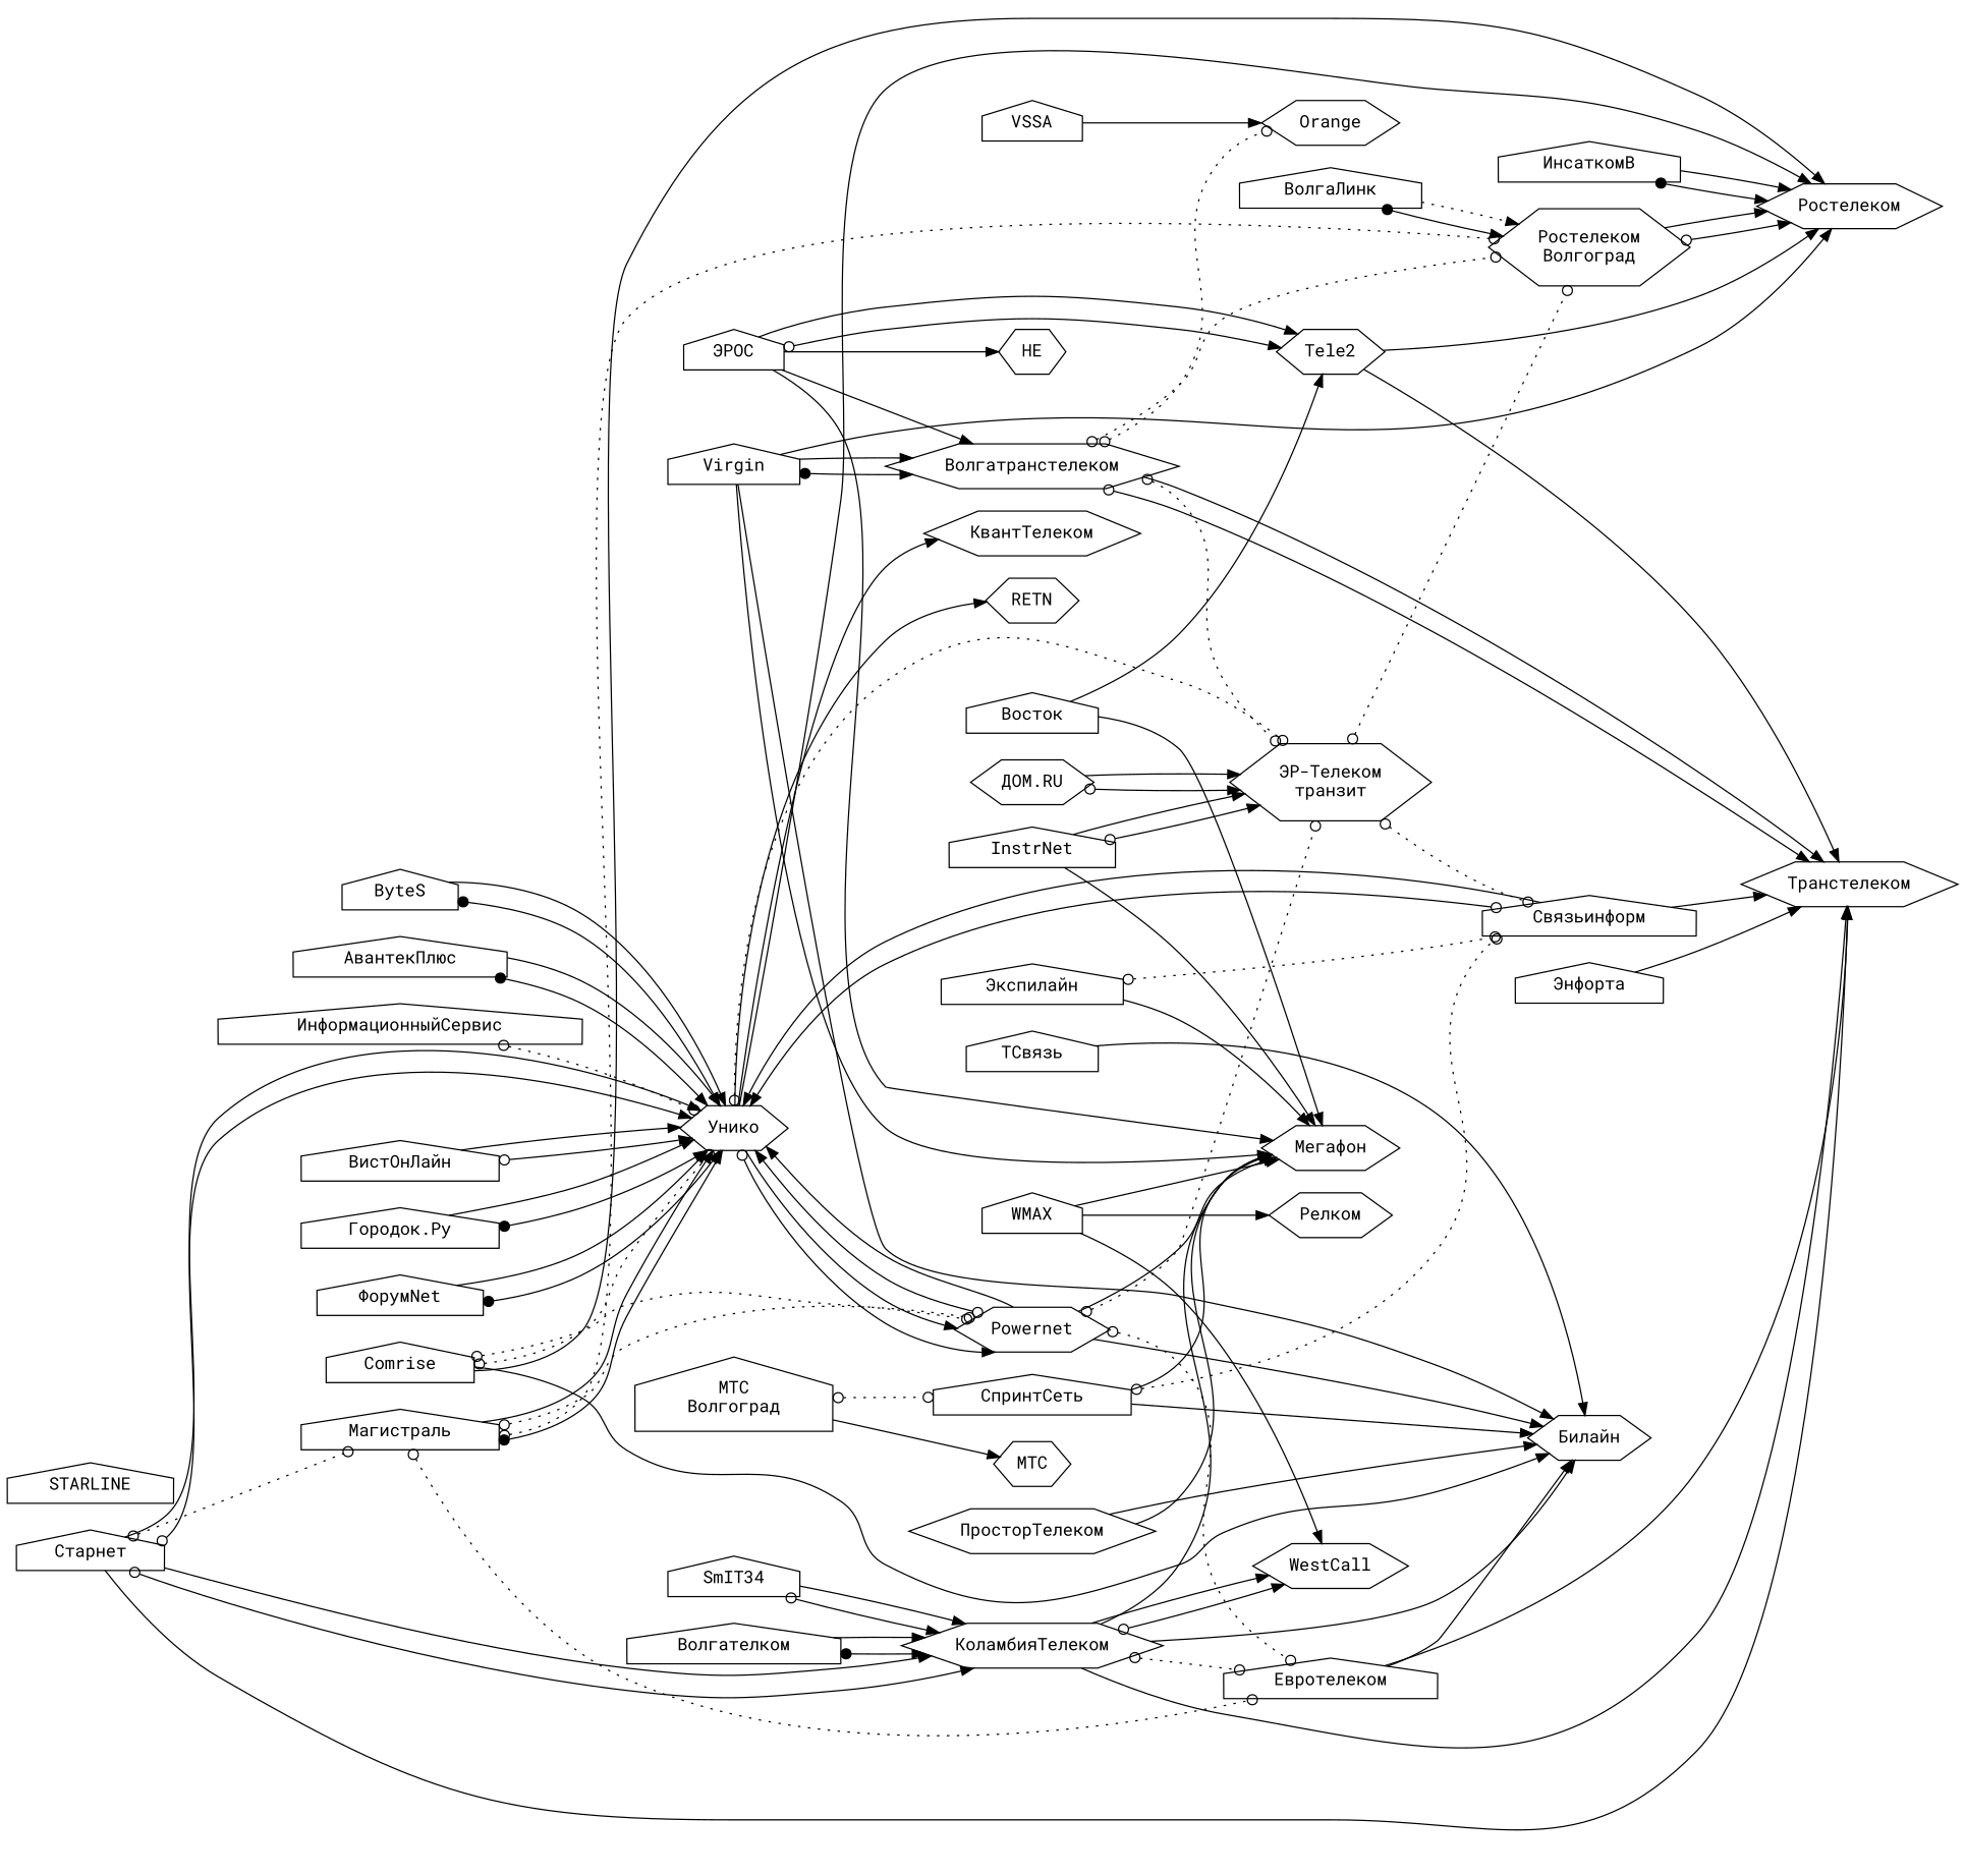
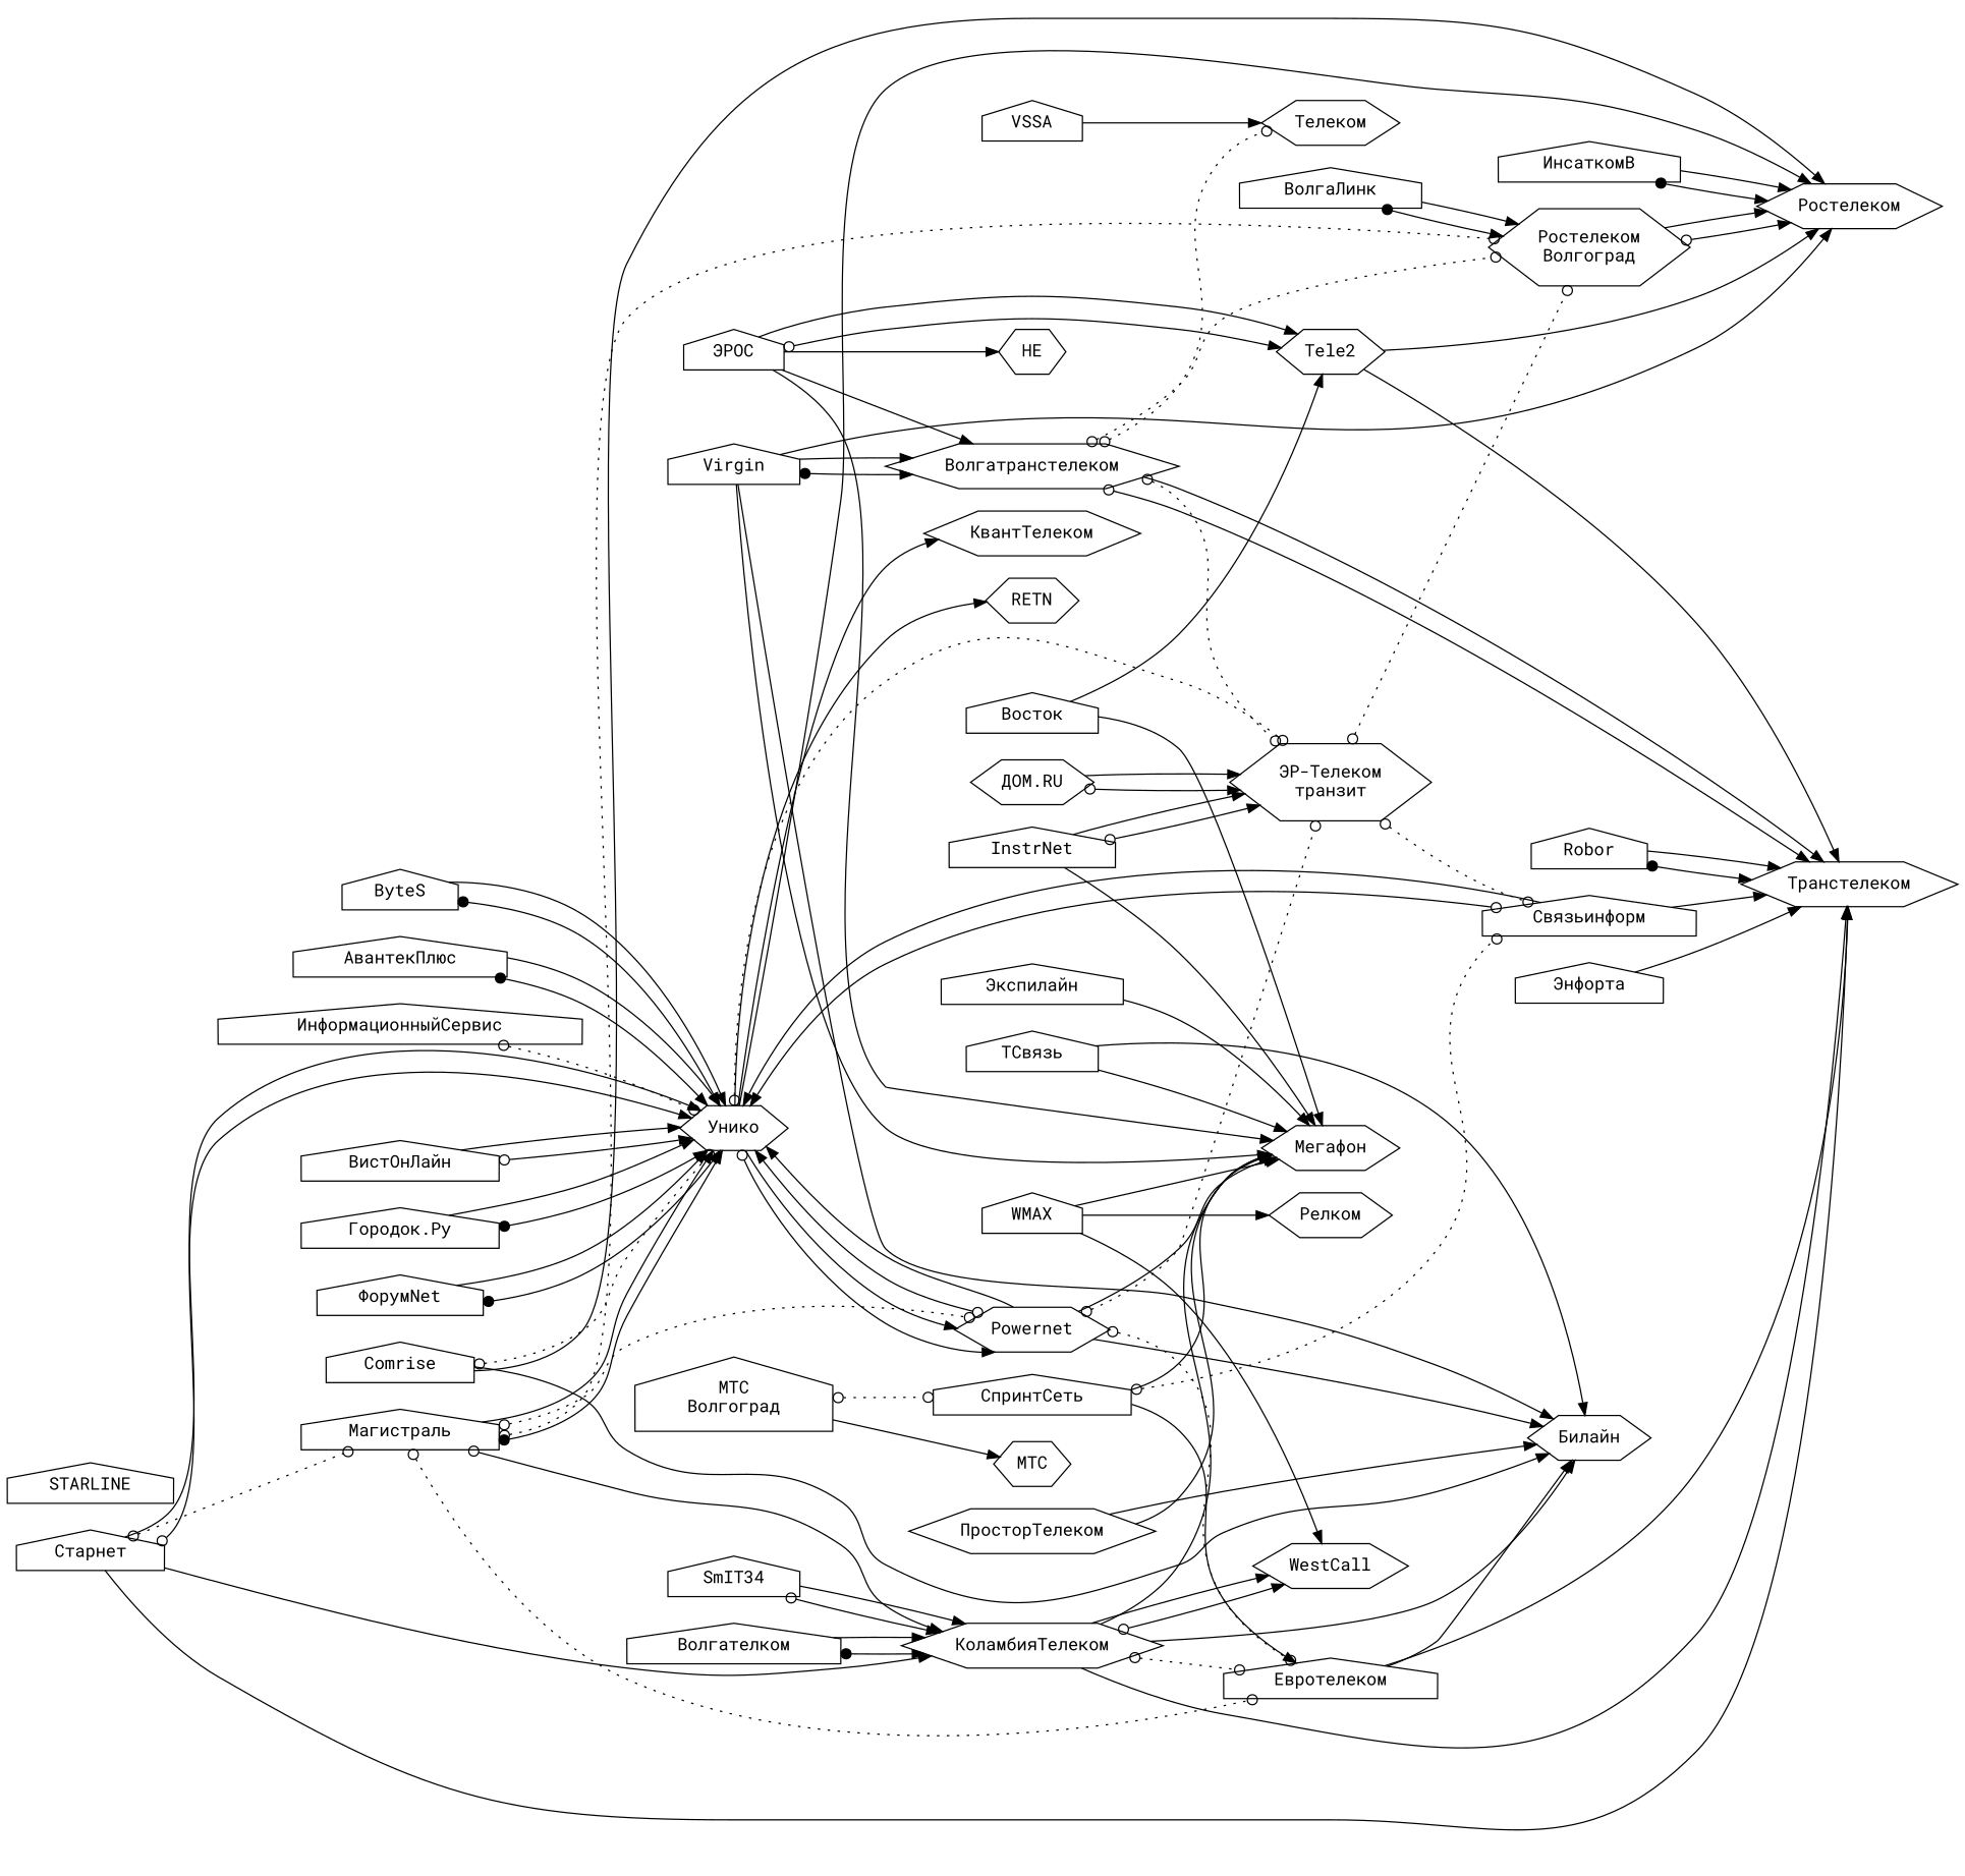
  digraph {
    rankdir=LR
    fontname="Roboto Mono"
    node [shape=house fontname="Roboto Mono"]
    edge [fontname="Roboto Mono"]
    "Унико" [shape=hexagon]
    Powernet [shape=hexagon]
    n3 [label="ДОМ.RU" shape=hexagon]
    n4 [label="ЭР-Телеком\nтранзит" shape=hexagon]
    "Транстелеком" [shape=hexagon]
    "Волгатранстелеком" [shape=hexagon]
    "КоламбияТелеком" [shape=hexagon]
    WestCall [shape=hexagon]
    "Ростелеком" [shape=hexagon]
    Tele2 [shape=hexagon]
    n11 [label="Ростелеком\nВолгоград" shape=hexagon]
    "Связьинформ"
    "Старнет"
    "ЭРОС"
    InstrNet
    "ВистОнЛайн"
    SmIT34
    n18 [label="Городок.Ру"]
    Virgin
    "ВолгаЛинк"
    "Волгателком"
    "ИнсаткомВ"
    "Магистраль"
    "ФорумNet"
    ByteS
    "АвантекПлюс"
-   Orange [shape=hexagon]
+   Robor
+   Orange [shape=hexagon label="Телеком"]
    "Евротелеком"
    n30 [label="МТС\nВолгоград"]
    "СпринтСеть"
    "Экспилайн"
    Comrise
    "ИнформационныйСервис"
    "Мегафон" [shape=hexagon]
    n36 [label="Билайн" shape=hexagon]
    HE [shape=hexagon]
    "МТС" [shape=hexagon]
    "КвантТелеком" [shape=hexagon]
    RETN [shape=hexagon]
    "Релком" [shape=hexagon]
    "ПросторТелеком" [shape=hexagon]
    STARLINE
    VSSA
    "Энфорта"
    WMAX
    "ТСвязь"
    "Восток"
    subgraph sub_1 {
      "Унико"
      Powernet
      n3
      n4
      "Транстелеком"
      "Волгатранстелеком"
      "КоламбияТелеком"
      WestCall
      "Ростелеком"
      Tele2
      n11
      "Связьинформ"
      "Старнет"
      "ЭРОС"
      InstrNet
      "ВистОнЛайн"
      SmIT34
    }
    subgraph sub_2 {
      "Унико"
      "Транстелеком"
      "Волгатранстелеком"
      "КоламбияТелеком"
      "Ростелеком"
      n11
      n18
      Virgin
      "ВолгаЛинк"
      "Волгателком"
      "ИнсаткомВ"
      "Магистраль"
      "ФорумNet"
      ByteS
      "АвантекПлюс"
+     Robor
    }
    subgraph sub_3 {
      "Унико"
      Powernet
      n4
      "Волгатранстелеком"
      "КоламбияТелеком"
      n11
      "Связьинформ"
      "Старнет"
      "Магистраль"
      Orange
      "Евротелеком"
      n30
      "СпринтСеть"
      "Экспилайн"
      Comrise
      "ИнформационныйСервис"
    }
    subgraph sub_4 {
      "КоламбияТелеком"
      WestCall
    }
    subgraph sub_5 {
      "Ростелеком"
      n11
    }
    subgraph sub_6 {
      n4
      "Транстелеком"
      WestCall
      "Ростелеком"
      Orange
      "Мегафон"
      n36
      HE
      "МТС"
    }
    subgraph sub_7 {
      n3
      n4
    }
    "Унико" -> Powernet [arrowtail=odot dir=both]
    "Унико" -> Powernet
    "Унико" -> n4 [arrowhead=odot arrowtail=odot dir=both style=dotted]
    "Унико" -> "Ростелеком"
    "Унико" -> "КвантТелеком"
    "Унико" -> RETN
    Powernet -> "Унико" [arrowtail=odot dir=both]
    Powernet -> "Унико"
    Powernet -> n4 [arrowhead=odot arrowtail=odot dir=both style=dotted]
    Powernet -> "Евротелеком" [arrowhead=odot arrowtail=odot dir=both style=dotted]
    Powernet -> "Мегафон"
    Powernet -> n36
    n3 -> n4 [arrowtail=odot dir=both]
    n3 -> n4
    n4 -> n11 [arrowhead=odot arrowtail=odot dir=both style=dotted]
    n4 -> "Связьинформ" [arrowhead=odot arrowtail=odot dir=both style=dotted]
    "Волгатранстелеком" -> n4 [arrowhead=odot arrowtail=odot dir=both style=dotted]
    "Волгатранстелеком" -> "Транстелеком" [arrowtail=odot dir=both]
    "Волгатранстелеком" -> "Транстелеком"
    "Волгатранстелеком" -> n11 [arrowhead=odot arrowtail=odot dir=both style=dotted]
    "Волгатранстелеком" -> Orange [arrowhead=odot arrowtail=odot dir=both style=dotted]
    "КоламбияТелеком" -> "Транстелеком"
    "КоламбияТелеком" -> WestCall [arrowtail=odot dir=both]
    "КоламбияТелеком" -> WestCall
    "КоламбияТелеком" -> "Евротелеком" [arrowhead=odot arrowtail=odot dir=both style=dotted]
    "КоламбияТелеком" -> "Мегафон"
    "КоламбияТелеком" -> n36
    Tele2 -> "Транстелеком"
    Tele2 -> "Ростелеком"
    n11 -> "Ростелеком" [arrowtail=odot dir=both]
    n11 -> "Ростелеком"
    "Связьинформ" -> "Унико" [arrowtail=odot dir=both]
    "Связьинформ" -> "Унико"
    "Связьинформ" -> "Транстелеком"
    "Старнет" -> "Унико" [arrowtail=odot dir=both]
    "Старнет" -> "Унико"
    "Старнет" -> "Транстелеком"
-   "Старнет" -> "КоламбияТелеком" [arrowtail=odot dir=both]
+   "Магистраль" -> "КоламбияТелеком" [arrowtail=odot dir=both]
    "Старнет" -> "КоламбияТелеком"
    "Старнет" -> "Магистраль" [arrowhead=odot arrowtail=odot dir=both style=dotted]
    "ЭРОС" -> "Волгатранстелеком"
    "ЭРОС" -> Tele2 [arrowtail=odot dir=both]
    "ЭРОС" -> Tele2
    "ЭРОС" -> "Мегафон"
    "ЭРОС" -> HE
    InstrNet -> n4 [arrowtail=odot dir=both]
    InstrNet -> n4
    InstrNet -> "Мегафон"
    "ВистОнЛайн" -> "Унико" [arrowtail=odot dir=both]
    "ВистОнЛайн" -> "Унико"
    SmIT34 -> "КоламбияТелеком" [arrowtail=odot dir=both]
    SmIT34 -> "КоламбияТелеком"
    n18 -> "Унико" [arrowtail=dot dir=both]
    n18 -> "Унико"
    Virgin -> "Волгатранстелеком" [arrowtail=dot dir=both]
    Virgin -> "Волгатранстелеком"
    Virgin -> "Ростелеком"
    Virgin -> "Мегафон"
    Virgin -> n36
    "ВолгаЛинк" -> n11 [arrowtail=dot dir=both]
-   "ВолгаЛинк" -> n11 [style=dotted]
+   "ВолгаЛинк" -> n11
    "Волгателком" -> "КоламбияТелеком" [arrowtail=dot dir=both]
    "Волгателком" -> "КоламбияТелеком"
    "ИнсаткомВ" -> "Ростелеком" [arrowtail=dot dir=both]
    "ИнсаткомВ" -> "Ростелеком"
    "Магистраль" -> "Унико" [arrowtail=dot dir=both]
    "Магистраль" -> "Унико"
    "Магистраль" -> Powernet [arrowhead=odot arrowtail=odot dir=both style=dotted]
    "Магистраль" -> n11 [arrowhead=odot arrowtail=odot dir=both style=dotted]
    "Магистраль" -> "Евротелеком" [arrowhead=odot arrowtail=odot dir=both style=dotted]
    "ФорумNet" -> "Унико" [arrowtail=dot dir=both]
    "ФорумNet" -> "Унико"
    ByteS -> "Унико" [arrowtail=dot dir=both]
    ByteS -> "Унико"
    "АвантекПлюс" -> "Унико" [arrowtail=dot dir=both]
    "АвантекПлюс" -> "Унико"
+   Robor -> "Транстелеком" [arrowtail=dot dir=both]
+   Robor -> "Транстелеком"
    "Евротелеком" -> "Транстелеком"
    "Евротелеком" -> n36
    n30 -> "СпринтСеть" [arrowhead=odot arrowtail=odot dir=both style=dotted]
    n30 -> "МТС"
    "СпринтСеть" -> "Связьинформ" [arrowhead=odot arrowtail=odot dir=both style=dotted]
    "СпринтСеть" -> "Мегафон"
-   "СпринтСеть" -> n36
-   "Экспилайн" -> "Связьинформ" [arrowhead=odot arrowtail=odot dir=both style=dotted]
+   "СпринтСеть" -> "Евротелеком"
    "Экспилайн" -> "Мегафон"
    Comrise -> "Унико" [arrowhead=odot arrowtail=odot dir=both style=dotted]
-   Comrise -> Powernet [arrowhead=odot arrowtail=odot dir=both style=dotted]
    Comrise -> "Ростелеком"
    Comrise -> n36
    "ИнформационныйСервис" -> "Унико" [arrowhead=odot arrowtail=odot dir=both style=dotted]
    "ПросторТелеком" -> "Мегафон"
    "ПросторТелеком" -> n36
    VSSA -> Orange
    "Энфорта" -> "Транстелеком"
    WMAX -> WestCall
    WMAX -> "Мегафон"
    WMAX -> "Релком"
+   "ТСвязь" -> "Мегафон"
    "ТСвязь" -> n36
    "Восток" -> Tele2
    "Восток" -> "Мегафон"
  }
